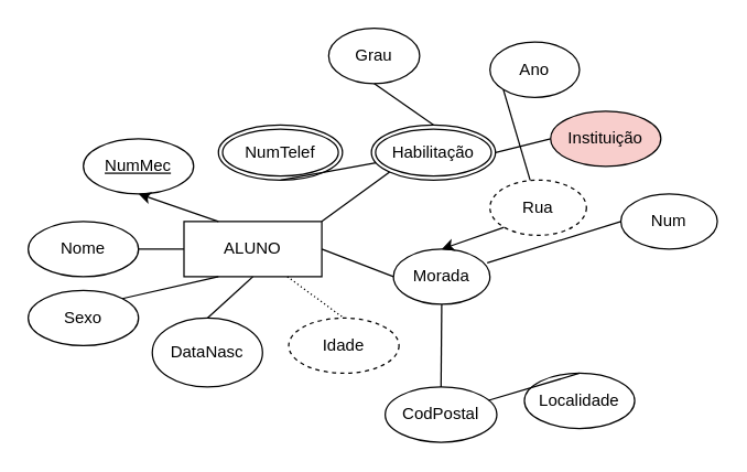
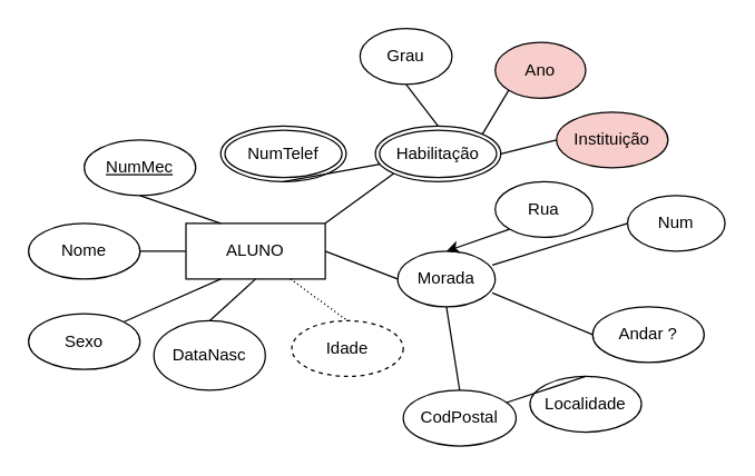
  <mxCell id="0" />
  <mxCell id="1" parent="0" />
  <mxCell id="2" value="ALUNO" style="whiteSpace=wrap;html=1;align=center;" vertex="1" parent="1"><mxGeometry x="133" y="160" width="100" height="40" as="geometry" /></mxCell>
  <mxCell id="3" value="NumMec" style="ellipse;whiteSpace=wrap;html=1;align=center;fontStyle=4;" vertex="1" parent="1"><mxGeometry x="60" y="100" width="80" height="40" as="geometry" /></mxCell>
  <mxCell id="4" value="Nome" style="ellipse;whiteSpace=wrap;html=1;align=center;" vertex="1" parent="1"><mxGeometry x="20" y="160" width="80" height="40" as="geometry" /></mxCell>
- <mxCell id="5" value="Sexo" style="ellipse;whiteSpace=wrap;html=1;align=center;" vertex="1" parent="1"><mxGeometry x="20" y="210" width="80" height="40" as="geometry" /></mxCell>
+ <mxCell id="5" value="Sexo" style="ellipse;whiteSpace=wrap;html=1;align=center;" vertex="1" parent="1"><mxGeometry x="20" y="225" width="80" height="40" as="geometry" /></mxCell>
  <mxCell id="6" value="DataNasc" style="ellipse;whiteSpace=wrap;html=1;align=center;" vertex="1" parent="1"><mxGeometry x="110" y="230" width="80" height="50" as="geometry" /></mxCell>
- <mxCell id="7" value="" style="endArrow=classic;html=1;rounded=0;exitX=0.25;exitY=0;exitDx=0;exitDy=0;entryX=0.5;entryY=1;entryDx=0;entryDy=0;" edge="1" parent="1" source="2" target="3"><mxGeometry relative="1" as="geometry"><mxPoint x="143" y="340" as="sourcePoint" /><mxPoint x="303" y="340" as="targetPoint" /></mxGeometry></mxCell>
+ <mxCell id="7" value="" style="endArrow=none;html=1;rounded=0;exitX=0.25;exitY=0;exitDx=0;exitDy=0;entryX=0.5;entryY=1;entryDx=0;entryDy=0;" edge="1" parent="1" source="2" target="3"><mxGeometry relative="1" as="geometry"><mxPoint x="143" y="340" as="sourcePoint" /><mxPoint x="303" y="340" as="targetPoint" /></mxGeometry></mxCell>
  <mxCell id="8" value="" style="endArrow=none;html=1;rounded=0;entryX=1;entryY=0.5;entryDx=0;entryDy=0;exitX=0;exitY=0.5;exitDx=0;exitDy=0;" edge="1" parent="1" source="2" target="4"><mxGeometry relative="1" as="geometry"><mxPoint x="129" y="180" as="sourcePoint" /><mxPoint x="23" y="280" as="targetPoint" /></mxGeometry></mxCell>
  <mxCell id="9" value="" style="endArrow=none;html=1;rounded=0;exitX=0.25;exitY=1;exitDx=0;exitDy=0;entryX=1;entryY=0;entryDx=0;entryDy=0;" edge="1" parent="1" source="2" target="5"><mxGeometry relative="1" as="geometry"><mxPoint x="333" y="340" as="sourcePoint" /><mxPoint x="163" y="420" as="targetPoint" /></mxGeometry></mxCell>
  <mxCell id="10" value="" style="endArrow=none;html=1;rounded=0;exitX=0.5;exitY=1;exitDx=0;exitDy=0;entryX=0.5;entryY=0;entryDx=0;entryDy=0;" edge="1" parent="1" source="2" target="6"><mxGeometry relative="1" as="geometry"><mxPoint x="213" y="220" as="sourcePoint" /><mxPoint x="43" y="300" as="targetPoint" /></mxGeometry></mxCell>
  <mxCell id="11" value="Idade" style="ellipse;whiteSpace=wrap;html=1;align=center;dashed=1;" vertex="1" parent="1"><mxGeometry x="209" y="230" width="80" height="40" as="geometry" /></mxCell>
  <mxCell id="12" value="" style="endArrow=none;html=1;rounded=0;dashed=1;dashPattern=1 2;entryX=0.5;entryY=0;entryDx=0;entryDy=0;exitX=0.75;exitY=1;exitDx=0;exitDy=0;" edge="1" parent="1" source="2" target="11"><mxGeometry relative="1" as="geometry"><mxPoint x="339" y="210" as="sourcePoint" /><mxPoint x="499" y="210" as="targetPoint" /></mxGeometry></mxCell>
  <mxCell id="13" value="" style="resizable=0;html=1;whiteSpace=wrap;align=right;verticalAlign=bottom;" connectable="0" vertex="1" parent="12"><mxGeometry x="1" relative="1" as="geometry" /></mxCell>
  <mxCell id="14" value="Morada" style="ellipse;whiteSpace=wrap;html=1;align=center;" vertex="1" parent="1"><mxGeometry x="285" y="180" width="70" height="40" as="geometry" /></mxCell>
  <mxCell id="15" value="" style="endArrow=none;html=1;rounded=0;exitX=0;exitY=0.5;exitDx=0;exitDy=0;entryX=1;entryY=0.5;entryDx=0;entryDy=0;" edge="1" parent="1" source="14" target="2"><mxGeometry relative="1" as="geometry"><mxPoint x="445" y="222" as="sourcePoint" /><mxPoint x="371" y="238" as="targetPoint" /></mxGeometry></mxCell>
  <mxCell id="16" value="NumTelef" style="ellipse;shape=doubleEllipse;margin=3;whiteSpace=wrap;html=1;align=center;" vertex="1" parent="1"><mxGeometry x="158" y="90" width="90" height="40" as="geometry" /></mxCell>
  <mxCell id="17" value="" style="endArrow=none;html=1;rounded=0;exitX=0.5;exitY=1;exitDx=0;exitDy=0;" edge="1" parent="1" source="16" target="18"><mxGeometry relative="1" as="geometry"><mxPoint x="193" y="210" as="sourcePoint" /><mxPoint x="159" y="240" as="targetPoint" /></mxGeometry></mxCell>
  <mxCell id="18" value="Habilitação" style="ellipse;shape=doubleEllipse;margin=3;whiteSpace=wrap;html=1;align=center;" vertex="1" parent="1"><mxGeometry x="269" y="90" width="90" height="40" as="geometry" /></mxCell>
  <mxCell id="19" value="" style="endArrow=none;html=1;rounded=0;exitX=0;exitY=1;exitDx=0;exitDy=0;entryX=1;entryY=0;entryDx=0;entryDy=0;" edge="1" parent="1" source="18" target="2"><mxGeometry relative="1" as="geometry"><mxPoint x="219" y="130" as="sourcePoint" /><mxPoint x="193" y="170" as="targetPoint" /></mxGeometry></mxCell>
- <mxCell id="20" value="Grau" style="ellipse;whiteSpace=wrap;html=1;align=center;" vertex="1" parent="1"><mxGeometry x="238" y="20" width="66" height="40" as="geometry" /></mxCell>
- <mxCell id="21" value="Ano" style="ellipse;whiteSpace=wrap;html=1;align=center;" vertex="1" parent="1"><mxGeometry x="355" y="30" width="65" height="40" as="geometry" /></mxCell>
+ <mxCell id="20" value="Grau" style="ellipse;whiteSpace=wrap;html=1;align=center;" vertex="1" parent="1"><mxGeometry x="258" y="20" width="66" height="40" as="geometry" /></mxCell>
+ <mxCell id="21" value="Ano" style="ellipse;whiteSpace=wrap;html=1;align=center;fillColor=#f8cecc;" vertex="1" parent="1"><mxGeometry x="355" y="30" width="65" height="40" as="geometry" /></mxCell>
  <mxCell id="22" value="Instituição" style="ellipse;whiteSpace=wrap;html=1;align=center;fillColor=#f8cecc;" vertex="1" parent="1"><mxGeometry x="399" y="80" width="80" height="40" as="geometry" /></mxCell>
  <mxCell id="23" value="" style="endArrow=none;html=1;rounded=0;exitX=0.5;exitY=1;exitDx=0;exitDy=0;entryX=0.5;entryY=0;entryDx=0;entryDy=0;" edge="1" parent="1" source="20" target="18"><mxGeometry relative="1" as="geometry"><mxPoint x="219" y="130" as="sourcePoint" /><mxPoint x="193" y="170" as="targetPoint" /></mxGeometry></mxCell>
- <mxCell id="24" value="" style="endArrow=none;html=1;rounded=0;exitX=0;exitY=1;exitDx=0;exitDy=0;" edge="1" parent="1" source="21" target="26"><mxGeometry relative="1" as="geometry"><mxPoint x="229" y="140" as="sourcePoint" /><mxPoint x="203" y="180" as="targetPoint" /></mxGeometry></mxCell>
+ <mxCell id="24" value="" style="endArrow=none;html=1;rounded=0;exitX=0;exitY=1;exitDx=0;exitDy=0;entryX=1;entryY=0;entryDx=0;entryDy=0;" edge="1" parent="1" source="21" target="18"><mxGeometry relative="1" as="geometry"><mxPoint x="229" y="140" as="sourcePoint" /><mxPoint x="203" y="180" as="targetPoint" /></mxGeometry></mxCell>
  <mxCell id="25" value="" style="endArrow=none;html=1;rounded=0;exitX=0;exitY=0.5;exitDx=0;exitDy=0;entryX=1;entryY=0.5;entryDx=0;entryDy=0;" edge="1" parent="1" source="22" target="18"><mxGeometry relative="1" as="geometry"><mxPoint x="374" y="64" as="sourcePoint" /><mxPoint x="364" y="106" as="targetPoint" /></mxGeometry></mxCell>
- <mxCell id="26" value="Rua" style="ellipse;whiteSpace=wrap;html=1;align=center;dashed=1;" vertex="1" parent="1"><mxGeometry x="355" y="130" width="70" height="40" as="geometry" /></mxCell>
+ <mxCell id="26" value="Rua" style="ellipse;whiteSpace=wrap;html=1;align=center;" vertex="1" parent="1"><mxGeometry x="355" y="130" width="70" height="40" as="geometry" /></mxCell>
  <mxCell id="27" value="Num" style="ellipse;whiteSpace=wrap;html=1;align=center;" vertex="1" parent="1"><mxGeometry x="450" y="140" width="70" height="40" as="geometry" /></mxCell>
+ <mxCell id="28" value="Andar ?" style="ellipse;whiteSpace=wrap;html=1;align=center;" vertex="1" parent="1"><mxGeometry x="425" y="220" width="80" height="40" as="geometry" /></mxCell>
  <mxCell id="29" value="Localidade" style="ellipse;whiteSpace=wrap;html=1;align=center;" vertex="1" parent="1"><mxGeometry x="380" y="270" width="80" height="40" as="geometry" /></mxCell>
- <mxCell id="30" value="CodPostal" style="ellipse;whiteSpace=wrap;html=1;align=center;" vertex="1" parent="1"><mxGeometry x="279" y="280" width="81" height="40" as="geometry" /></mxCell>
+ <mxCell id="30" value="CodPostal" style="ellipse;whiteSpace=wrap;html=1;align=center;" vertex="1" parent="1"><mxGeometry x="289" y="280" width="81" height="40" as="geometry" /></mxCell>
  <mxCell id="31" value="" style="endArrow=classic;html=1;rounded=0;exitX=0;exitY=1;exitDx=0;exitDy=0;entryX=0.5;entryY=0;entryDx=0;entryDy=0;" edge="1" parent="1" source="26" target="14"><mxGeometry relative="1" as="geometry"><mxPoint x="439" y="90" as="sourcePoint" /><mxPoint x="379" y="120" as="targetPoint" /></mxGeometry></mxCell>
  <mxCell id="32" value="" style="endArrow=none;html=1;rounded=0;exitX=0;exitY=0.5;exitDx=0;exitDy=0;entryX=0.971;entryY=0.25;entryDx=0;entryDy=0;entryPerimeter=0;" edge="1" parent="1" source="27" target="14"><mxGeometry relative="1" as="geometry"><mxPoint x="449" y="100" as="sourcePoint" /><mxPoint x="389" y="130" as="targetPoint" /></mxGeometry></mxCell>
+ <mxCell id="33" value="" style="endArrow=none;html=1;rounded=0;exitX=0;exitY=0.5;exitDx=0;exitDy=0;entryX=0.971;entryY=0.75;entryDx=0;entryDy=0;entryPerimeter=0;" edge="1" parent="1" source="28" target="14"><mxGeometry relative="1" as="geometry"><mxPoint x="459" y="110" as="sourcePoint" /><mxPoint x="353" y="200" as="targetPoint" /></mxGeometry></mxCell>
  <mxCell id="34" value="" style="endArrow=none;html=1;rounded=0;exitX=0.5;exitY=0;exitDx=0;exitDy=0;" edge="1" parent="1" source="29" target="30"><mxGeometry relative="1" as="geometry"><mxPoint x="469" y="120" as="sourcePoint" /><mxPoint x="409" y="150" as="targetPoint" /></mxGeometry></mxCell>
  <mxCell id="35" value="" style="endArrow=none;html=1;rounded=0;exitX=0.5;exitY=0;exitDx=0;exitDy=0;entryX=0.5;entryY=1;entryDx=0;entryDy=0;" edge="1" parent="1" source="30" target="14"><mxGeometry relative="1" as="geometry"><mxPoint x="479" y="130" as="sourcePoint" /><mxPoint x="419" y="160" as="targetPoint" /></mxGeometry></mxCell>
